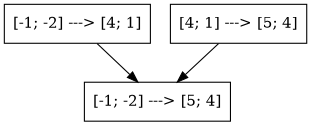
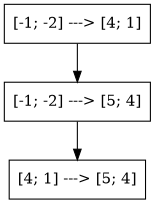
  digraph {
    rankdir=TB
    node [shape=box]
    edge [color=black]
    n1 [label="[-1; -2] ---> [4; 1]"]
    n2 [label="[-1; -2] ---> [5; 4]"]
    n3 [label="[4; 1] ---> [5; 4]"]
    n1 -> n2
-   n3 -> n2
+   n2 -> n3
  }
